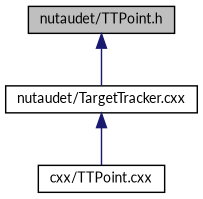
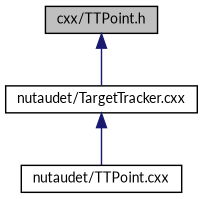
  digraph {
    fontname=Lato
    node [color=black fillcolor=white fontname=Lato fontsize=10 shape=record style=filled]
    edge [color=midnightblue dir=back fontname=Lato fontsize=10 labelfontname=Helvetica labelfontsize=10 style=solid]
-   n1 [fillcolor=grey75 fontcolor=black height=0.2 label="nutaudet/TTPoint.h" width=0.4]
+   n1 [fillcolor=grey75 fontcolor=black height=0.2 label="cxx/TTPoint.h" width=0.4]
    n2 [height=0.2 label="nutaudet/TargetTracker.cxx" width=0.4]
-   n3 [height=0.2 label="cxx/TTPoint.cxx" width=0.4]
+   n3 [height=0.2 label="nutaudet/TTPoint.cxx" width=0.4]
    n1 -> n2
    n2 -> n3
  }
